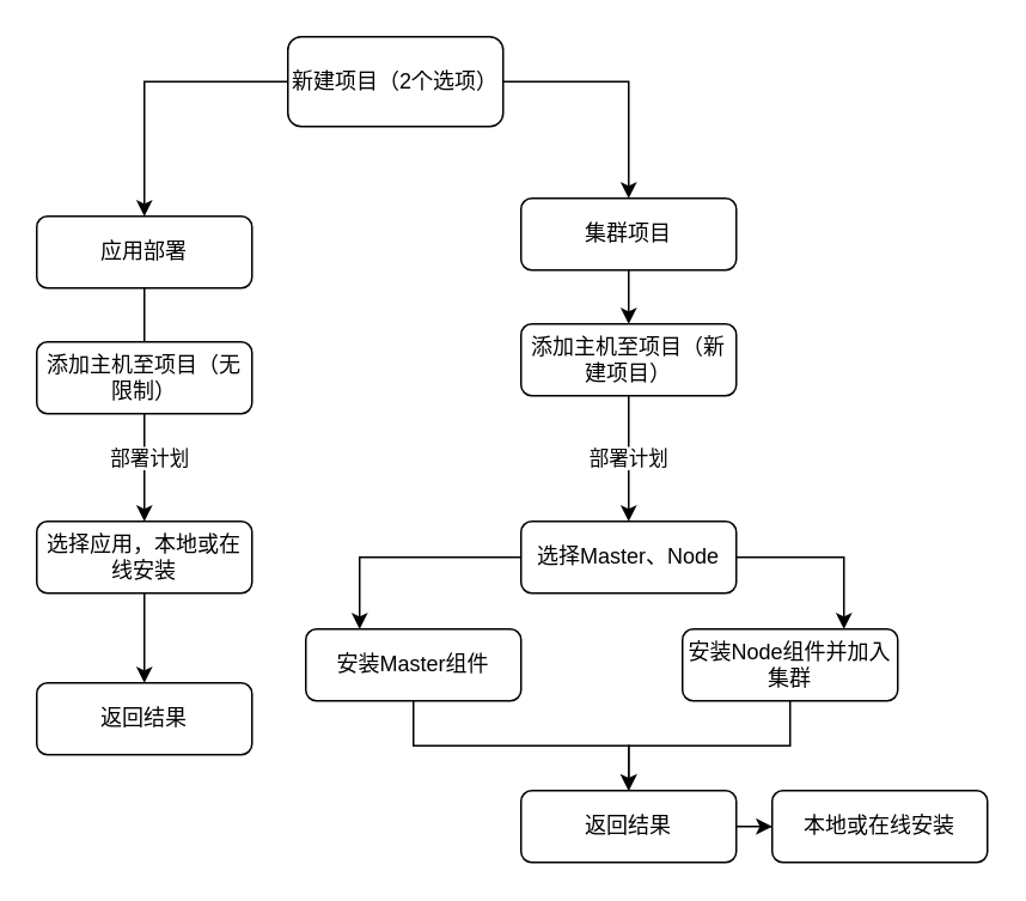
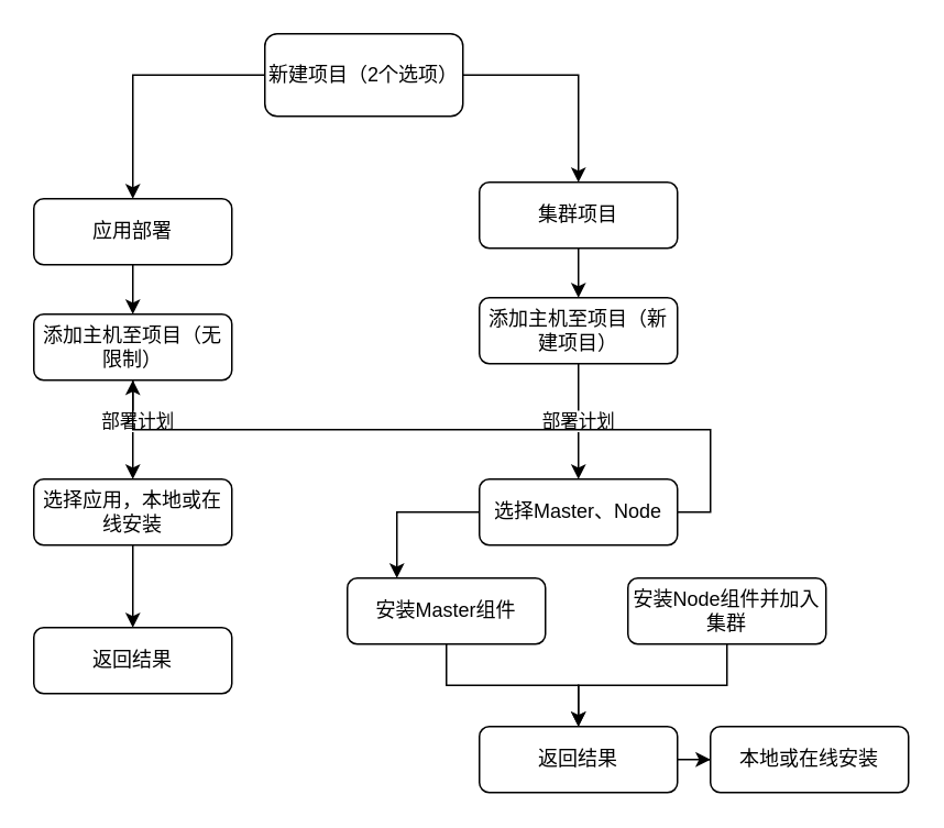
  <mxCell id="0" />
  <mxCell id="1" parent="0" />
  <mxCell id="2" style="edgeStyle=orthogonalEdgeStyle;rounded=0;orthogonalLoop=1;jettySize=auto;html=1;" edge="1" parent="1" source="21" target="5"><mxGeometry relative="1" as="geometry" /></mxCell>
  <mxCell id="3" style="edgeStyle=orthogonalEdgeStyle;rounded=0;orthogonalLoop=1;jettySize=auto;html=1;entryX=0.5;entryY=0;entryDx=0;entryDy=0;exitX=1;exitY=0.5;exitDx=0;exitDy=0;" edge="1" parent="1" source="21" target="10"><mxGeometry relative="1" as="geometry" /></mxCell>
- <mxCell id="4" style="edgeStyle=orthogonalEdgeStyle;rounded=0;orthogonalLoop=1;jettySize=auto;html=1;endArrow=none;" edge="1" parent="1" source="5" target="8"><mxGeometry relative="1" as="geometry" /></mxCell>
+ <mxCell id="4" style="edgeStyle=orthogonalEdgeStyle;rounded=0;orthogonalLoop=1;jettySize=auto;html=1;" edge="1" parent="1" source="5" target="8"><mxGeometry relative="1" as="geometry" /></mxCell>
  <mxCell id="5" value="应用部署" style="rounded=1;whiteSpace=wrap;html=1;fontSize=12;glass=0;strokeWidth=1;shadow=0;" parent="1" vertex="1"><mxGeometry x="20" y="120" width="120" height="40" as="geometry" /></mxCell>
  <mxCell id="6" value="" style="edgeStyle=orthogonalEdgeStyle;rounded=0;orthogonalLoop=1;jettySize=auto;html=1;" edge="1" parent="1" source="8" target="12"><mxGeometry relative="1" as="geometry" /></mxCell>
  <mxCell id="7" value="部署计划" style="edgeLabel;html=1;align=center;verticalAlign=middle;resizable=0;points=[];" vertex="1" connectable="0" parent="6"><mxGeometry x="-0.213" y="2" relative="1" as="geometry"><mxPoint as="offset" /></mxGeometry></mxCell>
  <mxCell id="8" value="添加主机至项目（无限制）" style="rounded=1;whiteSpace=wrap;html=1;fontSize=12;glass=0;strokeWidth=1;shadow=0;" parent="1" vertex="1"><mxGeometry x="20" y="190" width="120" height="40" as="geometry" /></mxCell>
  <mxCell id="9" value="" style="edgeStyle=orthogonalEdgeStyle;rounded=0;orthogonalLoop=1;jettySize=auto;html=1;" edge="1" parent="1" source="10" target="15"><mxGeometry relative="1" as="geometry" /></mxCell>
  <mxCell id="10" value="集群项目" style="rounded=1;whiteSpace=wrap;html=1;fontSize=12;glass=0;strokeWidth=1;shadow=0;" vertex="1" parent="1"><mxGeometry x="290" y="110" width="120" height="40" as="geometry" /></mxCell>
  <mxCell id="11" value="" style="edgeStyle=orthogonalEdgeStyle;rounded=0;orthogonalLoop=1;jettySize=auto;html=1;" edge="1" parent="1" source="12" target="13"><mxGeometry relative="1" as="geometry" /></mxCell>
  <mxCell id="12" value="选择应用，本地或在线安装" style="rounded=1;whiteSpace=wrap;html=1;fontSize=12;glass=0;strokeWidth=1;shadow=0;" vertex="1" parent="1"><mxGeometry x="20" y="290" width="120" height="40" as="geometry" /></mxCell>
  <mxCell id="13" value="返回结果" style="rounded=1;whiteSpace=wrap;html=1;fontSize=12;glass=0;strokeWidth=1;shadow=0;" vertex="1" parent="1"><mxGeometry x="20" y="380" width="120" height="40" as="geometry" /></mxCell>
  <mxCell id="14" value="部署计划" style="edgeStyle=orthogonalEdgeStyle;rounded=0;orthogonalLoop=1;jettySize=auto;html=1;" edge="1" parent="1" source="15" target="18"><mxGeometry relative="1" as="geometry" /></mxCell>
  <mxCell id="15" value="添加主机至项目（新建项目）" style="rounded=1;whiteSpace=wrap;html=1;fontSize=12;glass=0;strokeWidth=1;shadow=0;" vertex="1" parent="1"><mxGeometry x="290" y="180" width="120" height="40" as="geometry" /></mxCell>
  <mxCell id="16" style="edgeStyle=orthogonalEdgeStyle;rounded=0;orthogonalLoop=1;jettySize=auto;html=1;exitX=0;exitY=0.5;exitDx=0;exitDy=0;entryX=0.25;entryY=0;entryDx=0;entryDy=0;" edge="1" parent="1" source="18" target="23"><mxGeometry relative="1" as="geometry" /></mxCell>
- <mxCell id="17" style="edgeStyle=orthogonalEdgeStyle;rounded=0;orthogonalLoop=1;jettySize=auto;html=1;entryX=0.75;entryY=0;entryDx=0;entryDy=0;exitX=1;exitY=0.5;exitDx=0;exitDy=0;" edge="1" parent="1" source="18" target="25"><mxGeometry relative="1" as="geometry" /></mxCell>
+ <mxCell id="17" style="edgeStyle=orthogonalEdgeStyle;rounded=0;orthogonalLoop=1;jettySize=auto;html=1;exitX=1;exitY=0.5;exitDx=0;exitDy=0;" edge="1" parent="1" source="18" target="8"><mxGeometry relative="1" as="geometry" /></mxCell>
  <mxCell id="18" value="选择Master、Node" style="rounded=1;whiteSpace=wrap;html=1;fontSize=12;glass=0;strokeWidth=1;shadow=0;" vertex="1" parent="1"><mxGeometry x="290" y="290" width="120" height="40" as="geometry" /></mxCell>
  <mxCell id="19" value="" style="edgeStyle=orthogonalEdgeStyle;rounded=0;orthogonalLoop=1;jettySize=auto;html=1;" edge="1" parent="1" source="20" target="26"><mxGeometry relative="1" as="geometry" /></mxCell>
  <mxCell id="20" value="返回结果" style="rounded=1;whiteSpace=wrap;html=1;fontSize=12;glass=0;strokeWidth=1;shadow=0;" vertex="1" parent="1"><mxGeometry x="290" y="440" width="120" height="40" as="geometry" /></mxCell>
  <mxCell id="21" value="新建项目（2个选项）" style="rounded=1;whiteSpace=wrap;html=1;" vertex="1" parent="1"><mxGeometry x="160" y="20" width="120" height="50" as="geometry" /></mxCell>
  <mxCell id="22" style="edgeStyle=orthogonalEdgeStyle;rounded=0;orthogonalLoop=1;jettySize=auto;html=1;" edge="1" parent="1" source="23" target="20"><mxGeometry relative="1" as="geometry" /></mxCell>
- <mxCell id="23" value="安装Master组件" style="rounded=1;whiteSpace=wrap;html=1;fontSize=12;glass=0;strokeWidth=1;shadow=0;" vertex="1" parent="1"><mxGeometry x="170" y="350" width="120" height="40" as="geometry" /></mxCell>
+ <mxCell id="23" value="安装Master组件" style="rounded=1;whiteSpace=wrap;html=1;fontSize=12;glass=0;strokeWidth=1;shadow=0;" vertex="1" parent="1"><mxGeometry x="210" y="350" width="120" height="40" as="geometry" /></mxCell>
  <mxCell id="24" style="edgeStyle=orthogonalEdgeStyle;rounded=0;orthogonalLoop=1;jettySize=auto;html=1;entryX=0.5;entryY=0;entryDx=0;entryDy=0;" edge="1" parent="1" source="25" target="20"><mxGeometry relative="1" as="geometry" /></mxCell>
  <mxCell id="25" value="安装Node组件并加入集群" style="rounded=1;whiteSpace=wrap;html=1;fontSize=12;glass=0;strokeWidth=1;shadow=0;" vertex="1" parent="1"><mxGeometry x="380" y="350" width="120" height="40" as="geometry" /></mxCell>
  <mxCell id="26" value="本地或在线安装" style="rounded=1;whiteSpace=wrap;html=1;fontSize=12;glass=0;strokeWidth=1;shadow=0;" vertex="1" parent="1"><mxGeometry x="430" y="440" width="120" height="40" as="geometry" /></mxCell>
